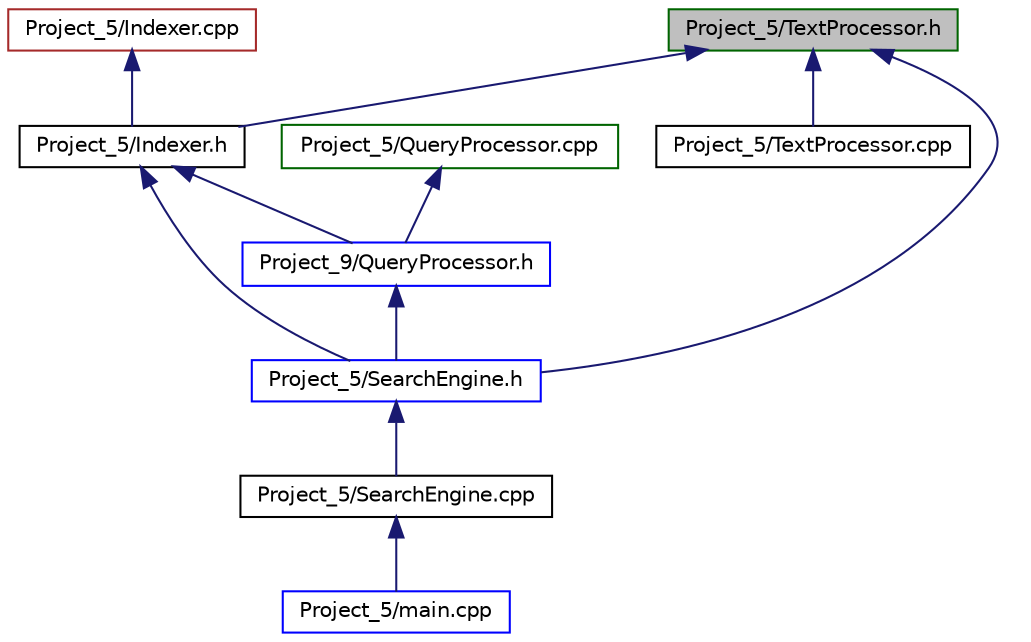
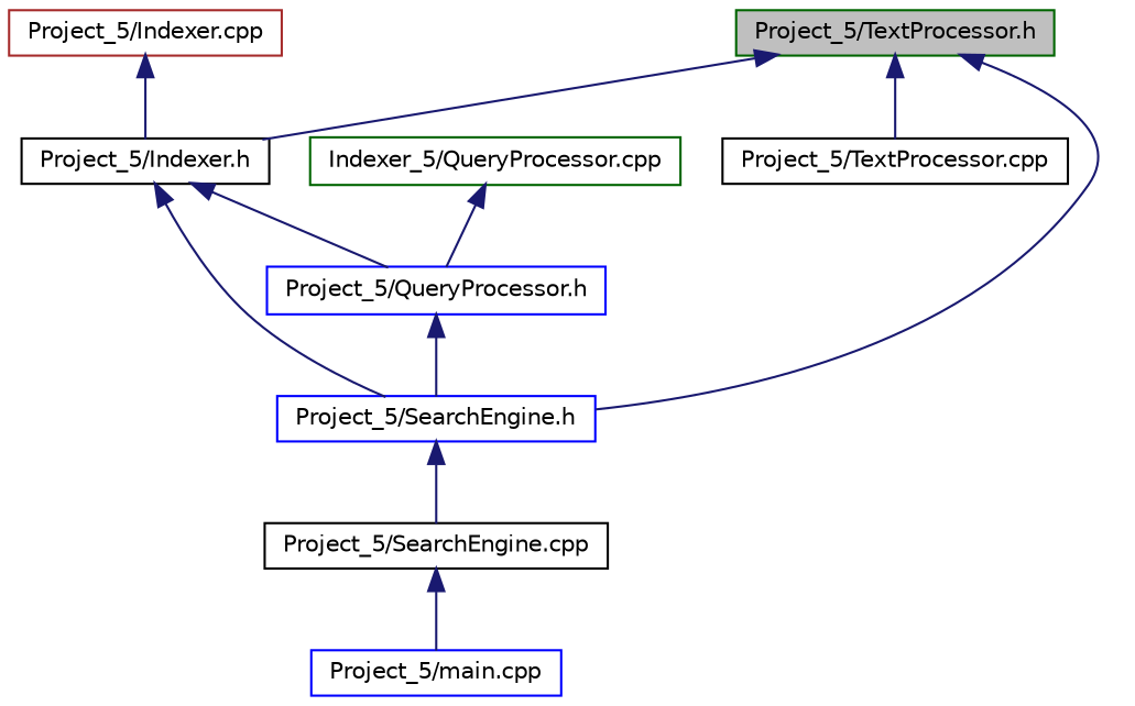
  digraph {
    node [color=black fillcolor=white fontname=Helvetica fontsize=10 shape=record style=filled]
    edge [color=midnightblue dir=back fontname=Helvetica fontsize=10 labelfontname=Helvetica labelfontsize=10 style=solid]
    n1 [color=darkgreen fillcolor=grey75 fontcolor=black height=0.2 label="Project_5/TextProcessor.h" width=0.4]
    n2 [height=0.2 label="Project_5/Indexer.h" width=0.4]
    n3 [color=blue height=0.2 label="Project_5/SearchEngine.h" width=0.4]
    n4 [height=0.2 label="Project_5/TextProcessor.cpp" width=0.4]
-   n5 [color=blue height=0.2 label="Project_9/QueryProcessor.h" width=0.4]
+   n5 [color=blue height=0.2 label="Project_5/QueryProcessor.h" width=0.4]
    n6 [height=0.2 label="Project_5/SearchEngine.cpp" width=0.4]
    n7 [color=brown height=0.2 label="Project_5/Indexer.cpp" width=0.4]
    n8 [color=blue height=0.2 label="Project_5/main.cpp" width=0.4]
-   n9 [color=darkgreen height=0.2 label="Project_5/QueryProcessor.cpp" width=0.4]
+   n9 [color=darkgreen height=0.2 label="Indexer_5/QueryProcessor.cpp" width=0.4]
    n1 -> n2
    n1 -> n3
    n1 -> n4
    n2 -> n3
    n2 -> n5
    n3 -> n6
    n5 -> n3
    n6 -> n8
    n7 -> n2
    n9 -> n5
  }
